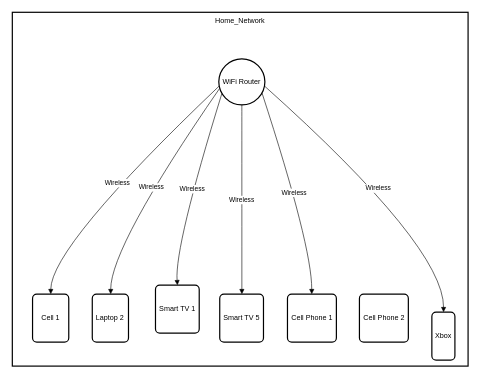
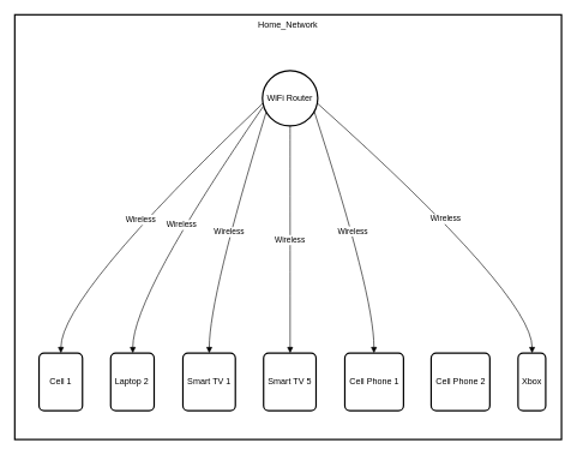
  <mxCell id="0" />
  <mxCell id="1" parent="0" />
  <mxCell id="2" value="Home_Network" style="whiteSpace=wrap;strokeWidth=2;verticalAlign=top;" vertex="1" parent="1"><mxGeometry x="20" y="20" width="760" height="590" as="geometry" /></mxCell>
  <mxCell id="3" value="Cell 1" style="rounded=1;absoluteArcSize=1;arcSize=14;whiteSpace=wrap;strokeWidth=2;" vertex="1" parent="2"><mxGeometry x="33.725" y="470.12" width="60.392" height="79.92" as="geometry" /></mxCell>
  <mxCell id="4" value="WiFi Router" style="ellipse;aspect=fixed;strokeWidth=2;whiteSpace=wrap;" vertex="1" parent="2"><mxGeometry x="344.314" y="77.57" width="76.863" height="76.863" as="geometry" /></mxCell>
  <mxCell id="5" value="Laptop 2" style="rounded=1;absoluteArcSize=1;arcSize=14;whiteSpace=wrap;strokeWidth=2;" vertex="1" parent="2"><mxGeometry x="133.333" y="470.12" width="60.392" height="79.92" as="geometry" /></mxCell>
- <mxCell id="6" value="Smart TV 1" style="rounded=1;absoluteArcSize=1;arcSize=14;whiteSpace=wrap;strokeWidth=2;" vertex="1" parent="2"><mxGeometry x="238.725" y="455.12" width="72.941" height="79.92" as="geometry" /></mxCell>
+ <mxCell id="6" value="Smart TV 1" style="rounded=1;absoluteArcSize=1;arcSize=14;whiteSpace=wrap;strokeWidth=2;" vertex="1" parent="2"><mxGeometry x="233.725" y="470.12" width="72.941" height="79.92" as="geometry" /></mxCell>
  <mxCell id="7" value="Smart TV 5" style="rounded=1;absoluteArcSize=1;arcSize=14;whiteSpace=wrap;strokeWidth=2;" vertex="1" parent="2"><mxGeometry x="345.882" y="470.12" width="72.941" height="79.92" as="geometry" /></mxCell>
  <mxCell id="8" value="Cell Phone 1" style="rounded=1;absoluteArcSize=1;arcSize=14;whiteSpace=wrap;strokeWidth=2;" vertex="1" parent="2"><mxGeometry x="458.824" y="470.12" width="81.569" height="79.92" as="geometry" /></mxCell>
  <mxCell id="9" value="Cell Phone 2" style="rounded=1;absoluteArcSize=1;arcSize=14;whiteSpace=wrap;strokeWidth=2;" vertex="1" parent="2"><mxGeometry x="578.824" y="470.12" width="81.569" height="79.92" as="geometry" /></mxCell>
- <mxCell id="10" value="Xbox" style="rounded=1;absoluteArcSize=1;arcSize=14;whiteSpace=wrap;strokeWidth=2;" vertex="1" parent="2"><mxGeometry x="699.608" y="500.12" width="38.431" height="79.92" as="geometry" /></mxCell>
+ <mxCell id="10" value="Xbox" style="rounded=1;absoluteArcSize=1;arcSize=14;whiteSpace=wrap;strokeWidth=2;" vertex="1" parent="2"><mxGeometry x="699.608" y="470.12" width="38.431" height="79.92" as="geometry" /></mxCell>
  <mxCell id="11" value="Wireless" style="curved=1;startArrow=none;endArrow=block;exitX=0.0;exitY=0.603;entryX=0.503;entryY=0.001;rounded=0;" edge="1" parent="2" source="4" target="3"><mxGeometry relative="1" as="geometry"><Array as="points"><mxPoint x="64.314" y="390.199" /></Array></mxGeometry></mxCell>
  <mxCell id="12" value="Wireless" style="curved=1;startArrow=none;endArrow=block;exitX=0.0;exitY=0.65;entryX=0.509;entryY=0.001;rounded=0;" edge="1" parent="2" source="4" target="5"><mxGeometry relative="1" as="geometry"><Array as="points"><mxPoint x="163.922" y="390.199" /></Array></mxGeometry></mxCell>
  <mxCell id="13" value="Wireless" style="curved=1;startArrow=none;endArrow=block;exitX=0.0;exitY=0.792;entryX=0.502;entryY=0.001;rounded=0;" edge="1" parent="2" source="4" target="6"><mxGeometry relative="1" as="geometry"><Array as="points"><mxPoint x="270.588" y="390.199" /></Array></mxGeometry></mxCell>
  <mxCell id="14" value="Wireless" style="curved=1;startArrow=none;endArrow=block;exitX=0.5;exitY=1.0;entryX=0.506;entryY=0.001;rounded=0;" edge="1" parent="2" source="4" target="7"><mxGeometry relative="1" as="geometry"><Array as="points" /></mxGeometry></mxCell>
  <mxCell id="15" value="Wireless" style="curved=1;startArrow=none;endArrow=block;exitX=1.001;exitY=0.781;entryX=0.496;entryY=0.001;rounded=0;" edge="1" parent="2" source="4" target="8"><mxGeometry relative="1" as="geometry"><Array as="points"><mxPoint x="499.608" y="390.199" /></Array></mxGeometry></mxCell>
  <mxCell id="16" value="Wireless" style="curved=1;startArrow=none;endArrow=block;exitX=1.001;exitY=0.598;entryX=0.508;entryY=0.001;rounded=0;" edge="1" parent="2" source="4" target="10"><mxGeometry relative="1" as="geometry"><Array as="points"><mxPoint x="719.216" y="390.199" /></Array></mxGeometry></mxCell>
